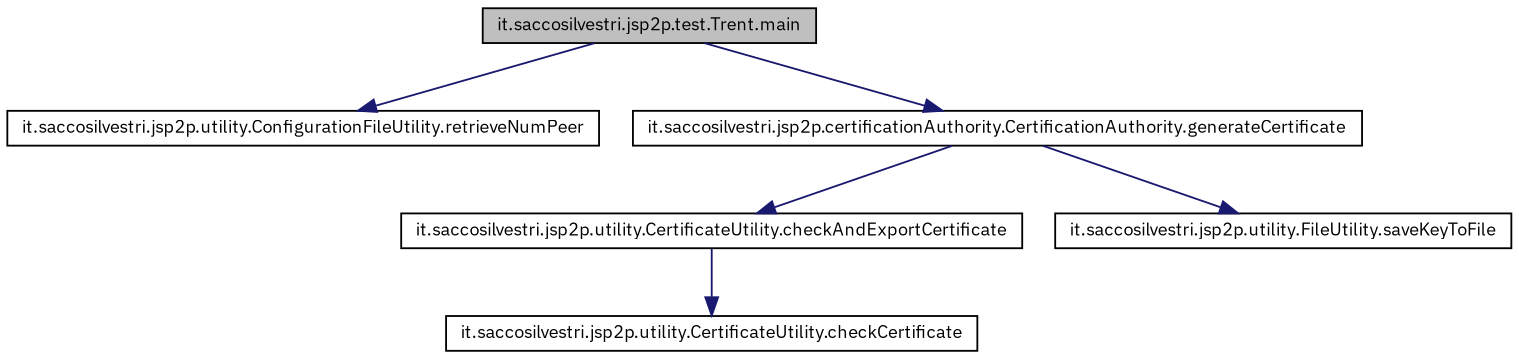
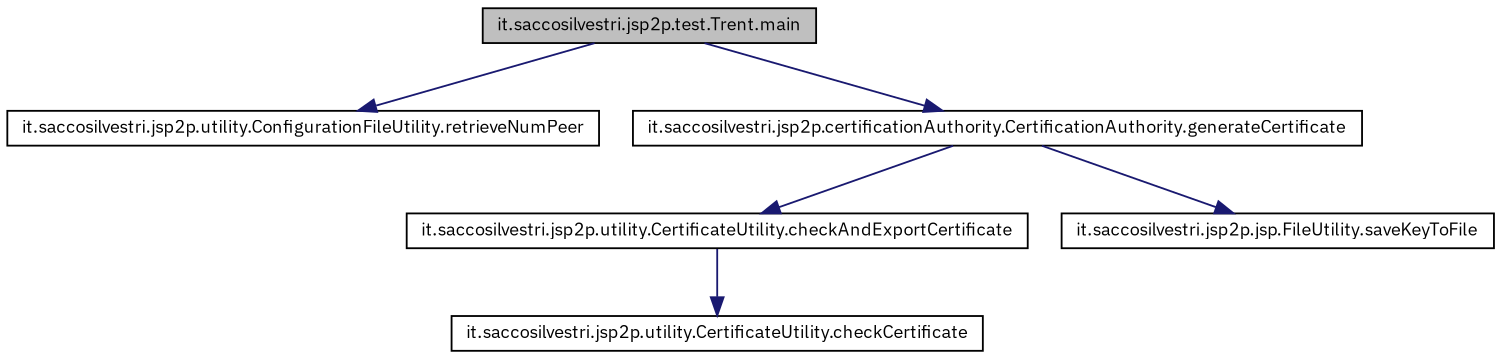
  digraph {
    rankdir=TB
    fontname="IBM Plex Sans"
    node [color=black fillcolor=white fontname="IBM Plex Sans" fontsize=10 shape=record style=filled]
    edge [color=midnightblue fontname="IBM Plex Sans" fontsize=10 labelfontname=Helvetica labelfontsize=10 style=solid]
    n1 [fillcolor=grey75 fontcolor=black height=0.2 label="it.saccosilvestri.jsp2p.test.Trent.main" width=0.4]
    n2 [height=0.2 label="it.saccosilvestri.jsp2p.utility.ConfigurationFileUtility.retrieveNumPeer" width=0.4]
    n3 [height=0.2 label="it.saccosilvestri.jsp2p.certificationAuthority.CertificationAuthority.generateCertificate" width=0.4]
    n4 [height=0.2 label="it.saccosilvestri.jsp2p.utility.CertificateUtility.checkAndExportCertificate" width=0.4]
-   n5 [height=0.2 label="it.saccosilvestri.jsp2p.utility.FileUtility.saveKeyToFile" width=0.4]
+   n5 [height=0.2 label="it.saccosilvestri.jsp2p.jsp.FileUtility.saveKeyToFile" width=0.4]
    n6 [height=0.2 label="it.saccosilvestri.jsp2p.utility.CertificateUtility.checkCertificate" width=0.4]
    n1 -> n2
    n1 -> n3
    n3 -> n4
    n3 -> n5
    n4 -> n6
  }
